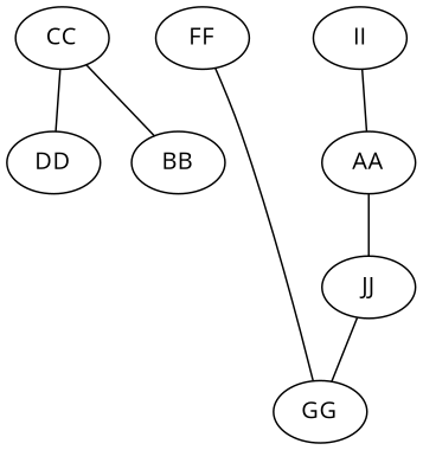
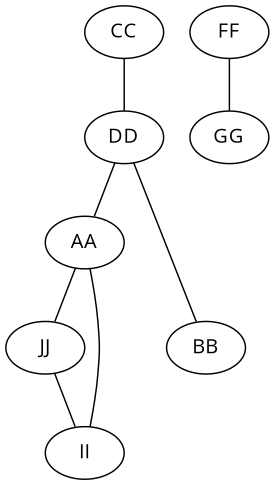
  strict graph {
    fontname="Open Sans"
    node [fontname="Open Sans" weight=0]
    edge [fontname="Open Sans" weight=0]
    DD [weight=20]
    AA
    FF
    GG
    JJ [weight=21]
    CC [weight=2]
    BB [weight=13]
    II
+   DD -- AA
    AA -- JJ
    FF -- GG
-   JJ -- GG
+   JJ -- II
    CC -- DD
-   CC -- BB
+   DD -- BB
    II -- AA
  }
